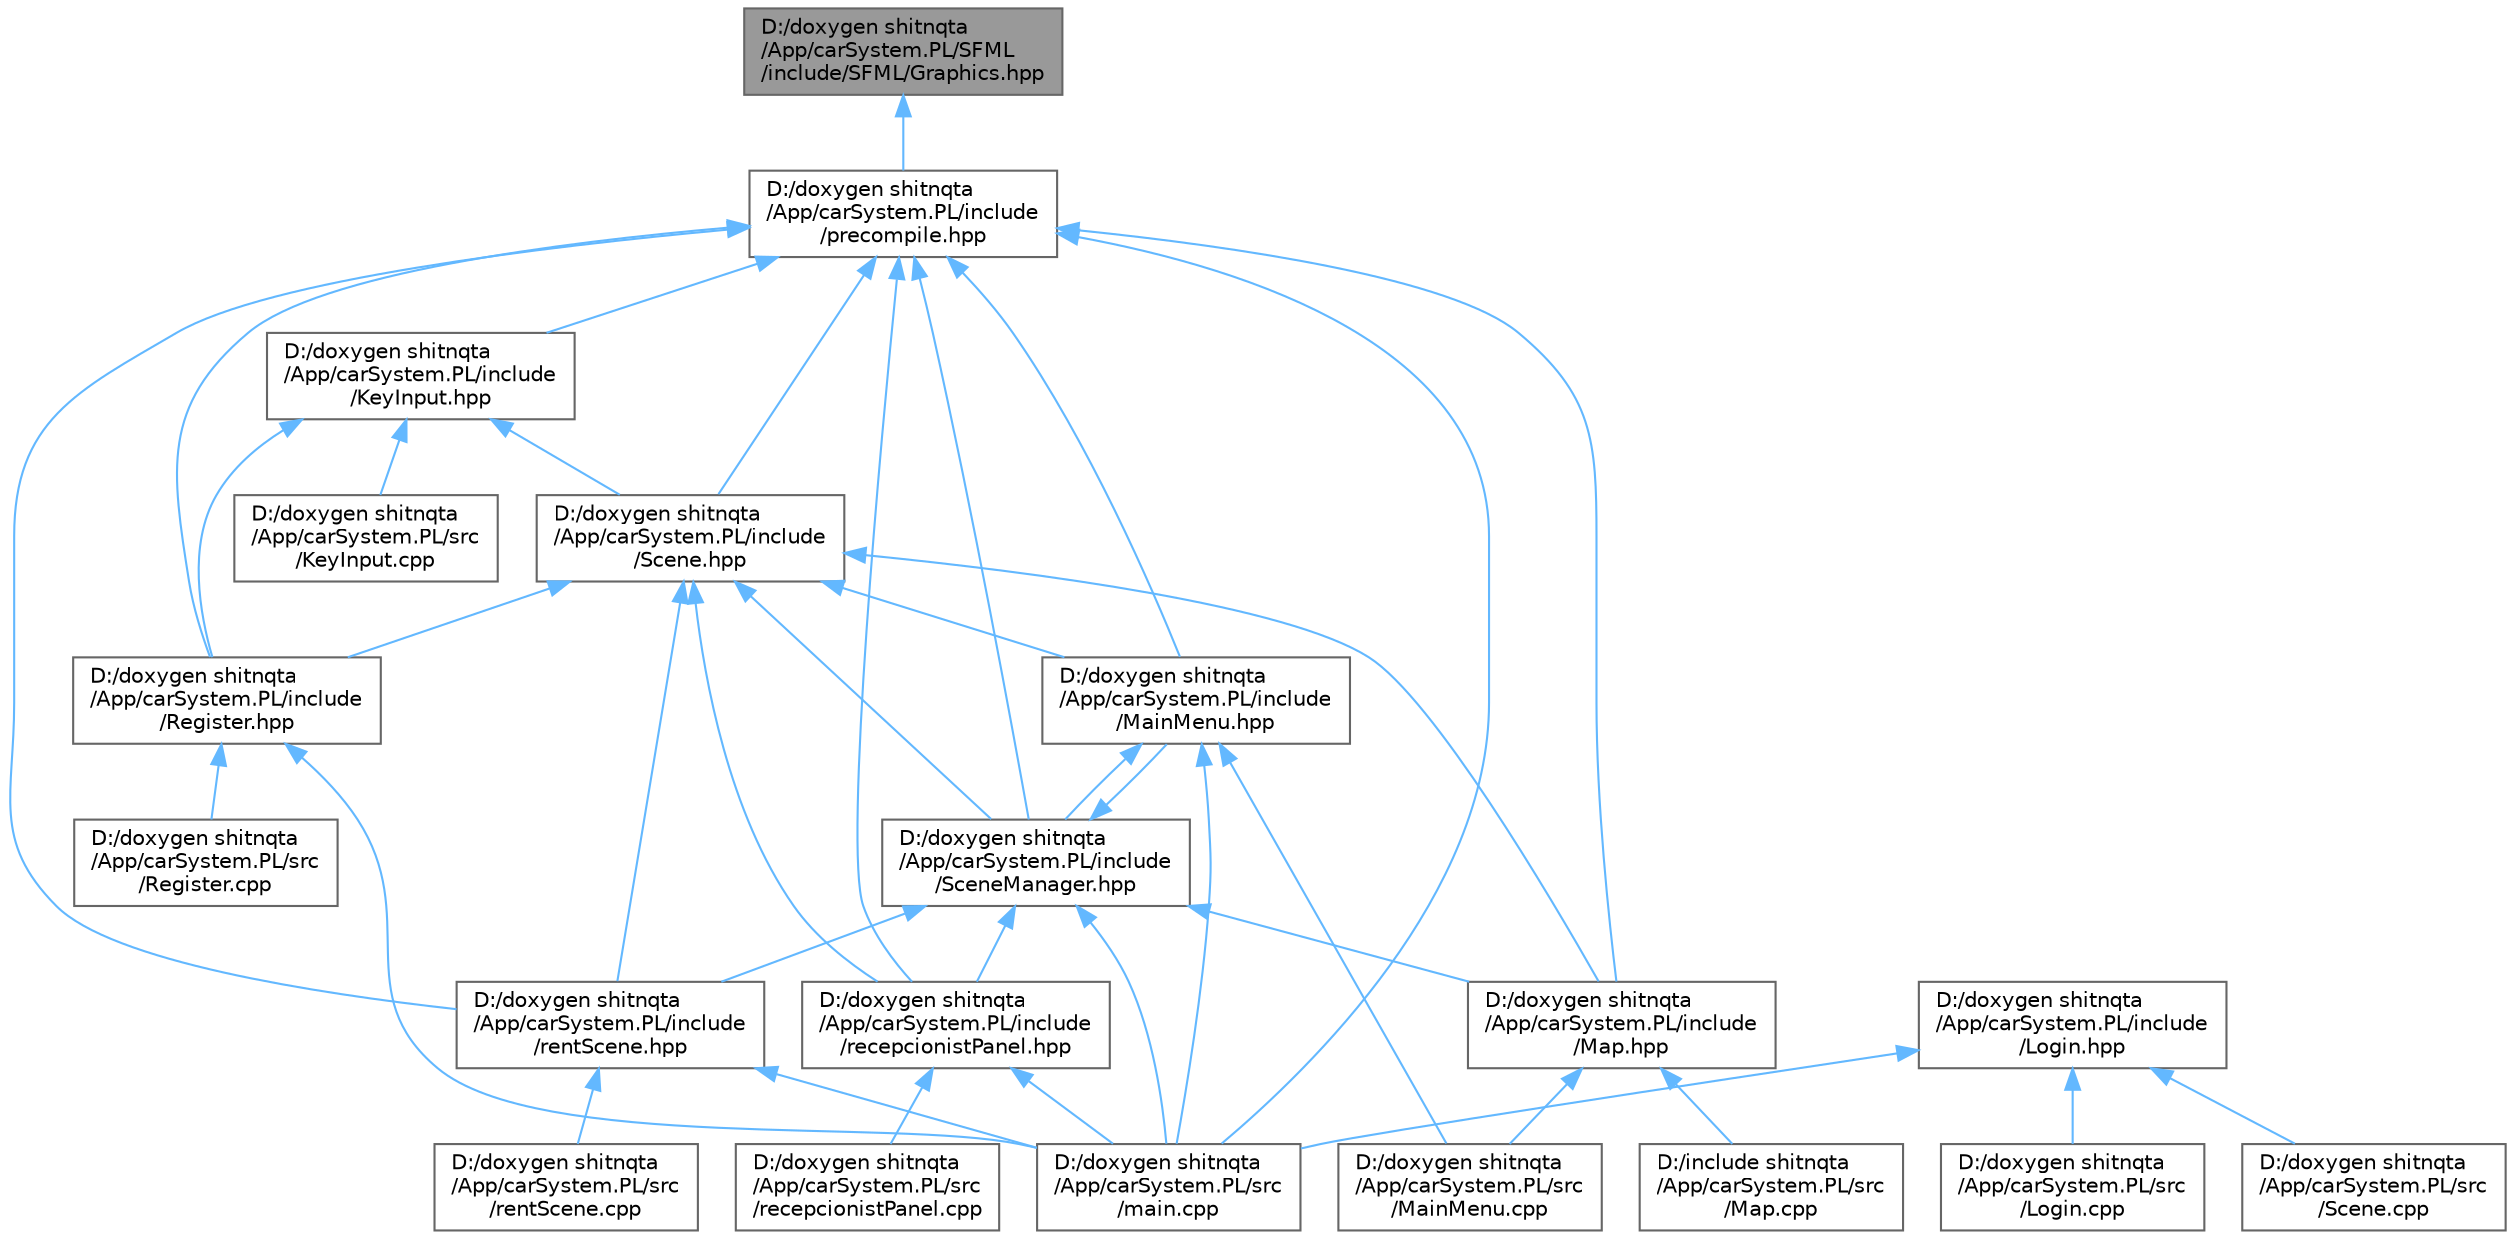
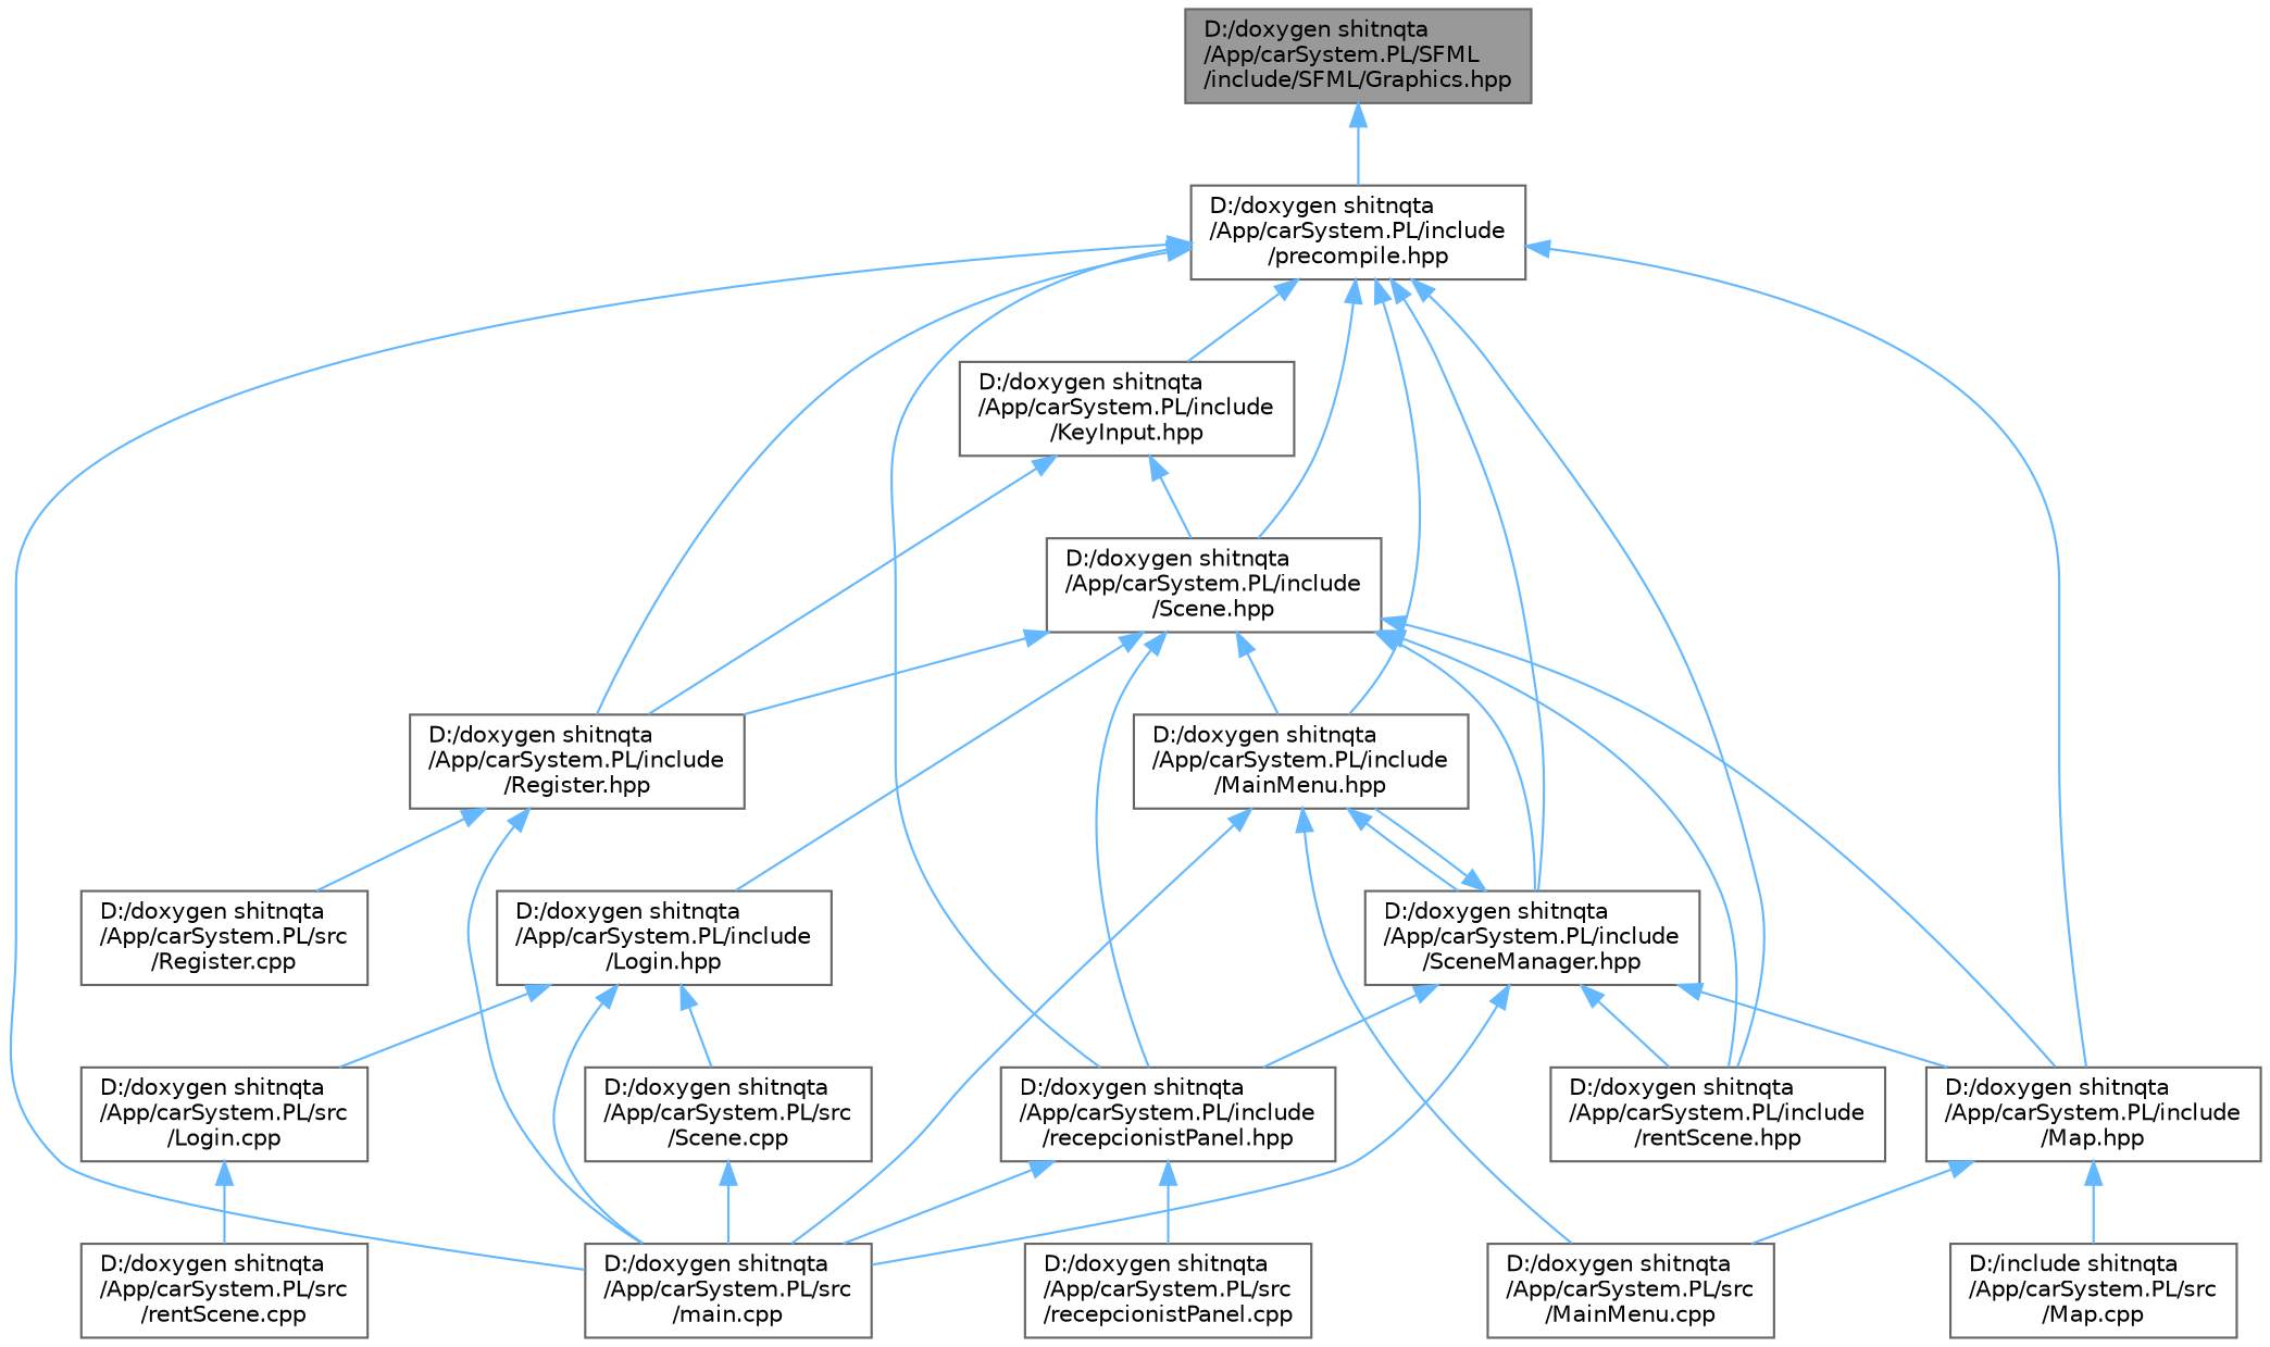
  digraph {
    node [color=grey40 fillcolor=white fontname=Helvetica fontsize=10 shape=box style=filled]
    edge [color=steelblue1 dir=back fontname=Helvetica fontsize=10 labelfontname=Helvetica labelfontsize=10 style=solid]
    n1 [color=gray40 fillcolor=grey60 fontcolor=black height=0.2 label="D:/doxygen shitnqta\l/App/carSystem.PL/SFML\l/include/SFML/Graphics.hpp" width=0.4]
    n2 [height=0.2 label="D:/doxygen shitnqta\l/App/carSystem.PL/include\l/precompile.hpp" width=0.4]
    n3 [height=0.2 label="D:/doxygen shitnqta\l/App/carSystem.PL/include\l/KeyInput.hpp" width=0.4]
    n4 [height=0.2 label="D:/doxygen shitnqta\l/App/carSystem.PL/include\l/Register.hpp" width=0.4]
    n5 [height=0.2 label="D:/doxygen shitnqta\l/App/carSystem.PL/src\l/main.cpp" width=0.4]
    n6 [height=0.2 label="D:/doxygen shitnqta\l/App/carSystem.PL/include\l/Scene.hpp" width=0.4]
    n7 [height=0.2 label="D:/doxygen shitnqta\l/App/carSystem.PL/include\l/MainMenu.hpp" width=0.4]
    n8 [height=0.2 label="D:/doxygen shitnqta\l/App/carSystem.PL/include\l/SceneManager.hpp" width=0.4]
    n9 [height=0.2 label="D:/doxygen shitnqta\l/App/carSystem.PL/include\l/Map.hpp" width=0.4]
    n10 [height=0.2 label="D:/doxygen shitnqta\l/App/carSystem.PL/include\l/recepcionistPanel.hpp" width=0.4]
    n11 [height=0.2 label="D:/doxygen shitnqta\l/App/carSystem.PL/include\l/rentScene.hpp" width=0.4]
-   n12 [height=0.2 label="D:/doxygen shitnqta\l/App/carSystem.PL/src\l/KeyInput.cpp" width=0.4]
    n13 [height=0.2 label="D:/doxygen shitnqta\l/App/carSystem.PL/src\l/Register.cpp" width=0.4]
    n14 [height=0.2 label="D:/doxygen shitnqta\l/App/carSystem.PL/include\l/Login.hpp" width=0.4]
    n15 [height=0.2 label="D:/doxygen shitnqta\l/App/carSystem.PL/src\l/MainMenu.cpp" width=0.4]
    n16 [height=0.2 label="D:/include shitnqta\l/App/carSystem.PL/src\l/Map.cpp" width=0.4]
    n17 [height=0.2 label="D:/doxygen shitnqta\l/App/carSystem.PL/src\l/recepcionistPanel.cpp" width=0.4]
    n18 [height=0.2 label="D:/doxygen shitnqta\l/App/carSystem.PL/src\l/rentScene.cpp" width=0.4]
    n19 [height=0.2 label="D:/doxygen shitnqta\l/App/carSystem.PL/src\l/Scene.cpp" width=0.4]
    n20 [height=0.2 label="D:/doxygen shitnqta\l/App/carSystem.PL/src\l/Login.cpp" width=0.4]
    n1 -> n2
    n2 -> n3
    n2 -> n4
    n2 -> n5
    n2 -> n6
    n2 -> n7
    n2 -> n8
    n2 -> n9
    n2 -> n10
    n2 -> n11
    n3 -> n4
    n3 -> n6
-   n3 -> n12
    n4 -> n5
    n4 -> n13
    n6 -> n4
    n6 -> n7
    n6 -> n8
    n6 -> n9
    n6 -> n10
    n6 -> n11
+   n6 -> n14
    n7 -> n5
    n7 -> n8
    n7 -> n15
    n8 -> n5
    n8 -> n7
    n8 -> n9
    n8 -> n10
    n8 -> n11
    n9 -> n15
    n9 -> n16
    n10 -> n5
    n10 -> n17
-   n11 -> n5
-   n11 -> n18
+   n19 -> n5
+   n20 -> n18
    n14 -> n5
    n14 -> n19
    n14 -> n20
  }
